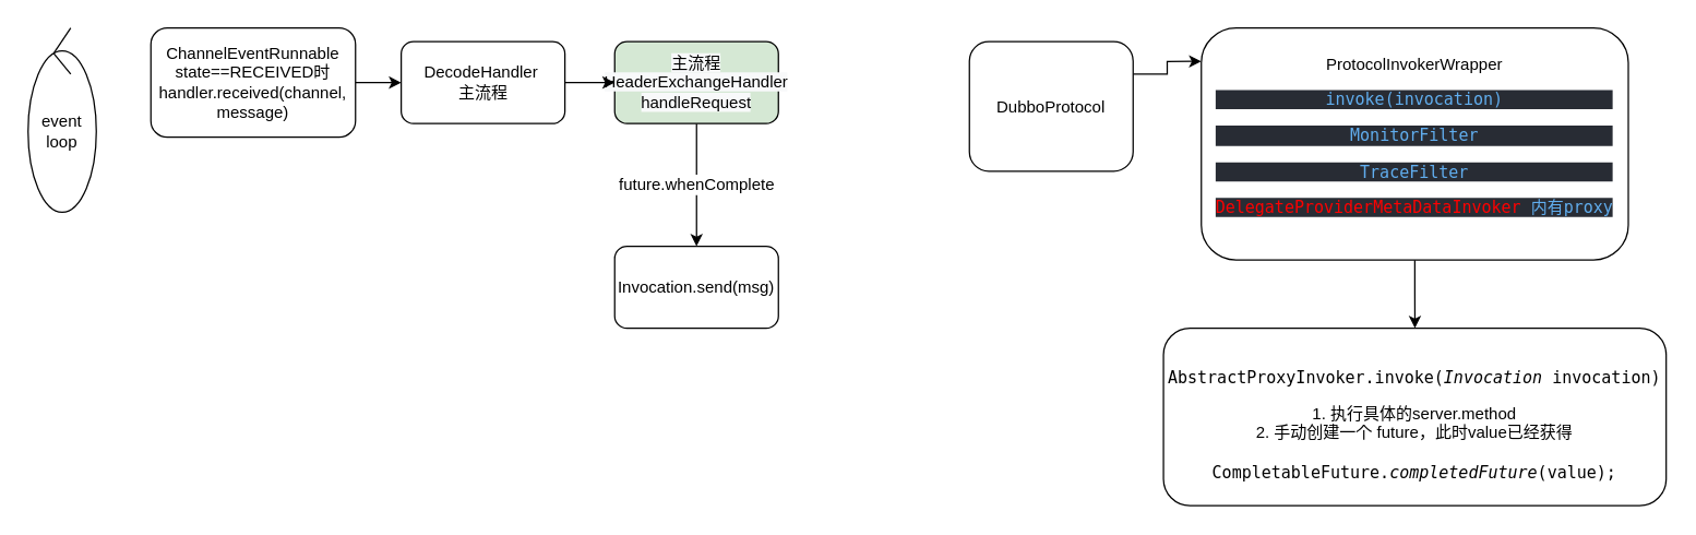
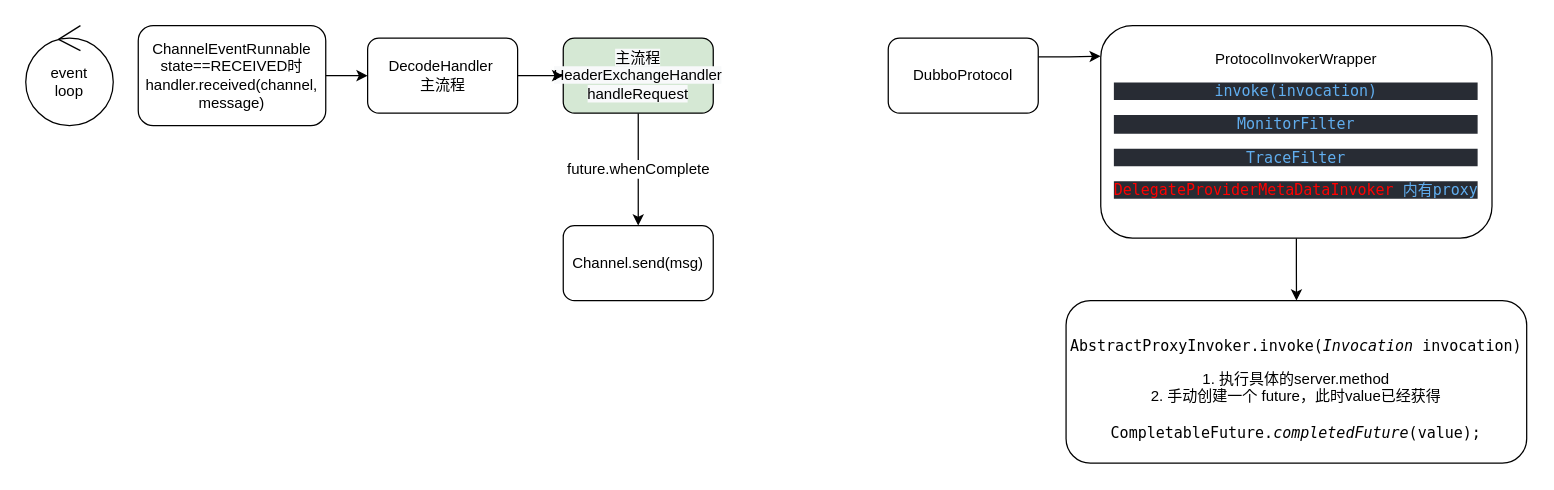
  <mxCell id="0" />
  <mxCell id="1" parent="0" />
- <mxCell id="2" value="event&lt;br&gt;loop" style="ellipse;shape=umlControl;whiteSpace=wrap;html=1;" vertex="1" parent="1"><mxGeometry x="20" y="20" width="50" height="135" as="geometry" /></mxCell>
+ <mxCell id="2" value="event&lt;br&gt;loop" style="ellipse;shape=umlControl;whiteSpace=wrap;html=1;" vertex="1" parent="1"><mxGeometry x="20" y="20" width="70" height="80" as="geometry" /></mxCell>
  <mxCell id="3" style="edgeStyle=orthogonalEdgeStyle;rounded=0;orthogonalLoop=1;jettySize=auto;html=1;exitX=1;exitY=0.5;exitDx=0;exitDy=0;fontSize=12;fontColor=#000000;" edge="1" parent="1" source="4" target="14"><mxGeometry relative="1" as="geometry" /></mxCell>
  <mxCell id="4" value="ChannelEventRunnable&lt;br&gt;state==RECEIVED时&lt;br&gt;handler.received(channel, message)" style="rounded=1;whiteSpace=wrap;html=1;" vertex="1" parent="1"><mxGeometry x="110" y="20" width="150" height="80" as="geometry" /></mxCell>
  <mxCell id="5" value="future.whenComplete" style="edgeStyle=orthogonalEdgeStyle;rounded=0;orthogonalLoop=1;jettySize=auto;html=1;exitX=0.5;exitY=1;exitDx=0;exitDy=0;fontSize=12;" edge="1" parent="1" source="6"><mxGeometry relative="1" as="geometry"><mxPoint x="510" y="180" as="targetPoint" /></mxGeometry></mxCell>
  <mxCell id="6" value="&lt;span style=&quot;color: rgb(0, 0, 0); font-family: Helvetica; font-size: 12px; font-style: normal; font-variant-ligatures: normal; font-variant-caps: normal; font-weight: 400; letter-spacing: normal; orphans: 2; text-align: center; text-indent: 0px; text-transform: none; widows: 2; word-spacing: 0px; -webkit-text-stroke-width: 0px; background-color: rgb(248, 249, 250); text-decoration-thickness: initial; text-decoration-style: initial; text-decoration-color: initial; float: none; display: inline !important;&quot;&gt;主流程&lt;br&gt;HeaderExchangeHandler&lt;br&gt;handleRequest&lt;/span&gt;" style="rounded=1;whiteSpace=wrap;html=1;fillColor=#d5e8d4;" vertex="1" parent="1"><mxGeometry x="450" y="30" width="120" height="60" as="geometry" /></mxCell>
  <mxCell id="7" style="edgeStyle=orthogonalEdgeStyle;rounded=0;orthogonalLoop=1;jettySize=auto;html=1;exitX=1;exitY=0.25;exitDx=0;exitDy=0;entryX=0;entryY=0.144;entryDx=0;entryDy=0;entryPerimeter=0;fontSize=12;" edge="1" parent="1" source="8" target="10"><mxGeometry relative="1" as="geometry" /></mxCell>
- <mxCell id="8" value="DubboProtocol" style="rounded=1;whiteSpace=wrap;html=1;" vertex="1" parent="1"><mxGeometry x="710" y="30" width="120" height="95" as="geometry" /></mxCell>
+ <mxCell id="8" value="DubboProtocol" style="rounded=1;whiteSpace=wrap;html=1;" vertex="1" parent="1"><mxGeometry x="710" y="30" width="120" height="60" as="geometry" /></mxCell>
  <mxCell id="9" value="" style="edgeStyle=orthogonalEdgeStyle;rounded=0;orthogonalLoop=1;jettySize=auto;html=1;fontSize=12;exitX=0.5;exitY=1;exitDx=0;exitDy=0;" edge="1" parent="1" source="10" target="12"><mxGeometry relative="1" as="geometry"><mxPoint x="1060" y="150" as="sourcePoint" /></mxGeometry></mxCell>
  <mxCell id="10" value="ProtocolInvokerWrapper&lt;br&gt;&lt;pre style=&quot;background-color: rgb(40, 44, 52); color: rgb(171, 178, 191); font-family: Menlo, monospace;&quot;&gt;&lt;span style=&quot;color: rgb(97, 174, 239);&quot;&gt;&lt;font style=&quot;font-size: 12px;&quot;&gt;invoke(invocation)&lt;/font&gt;&lt;/span&gt;&lt;/pre&gt;&lt;pre style=&quot;background-color: rgb(40, 44, 52); color: rgb(171, 178, 191); font-family: Menlo, monospace;&quot;&gt;&lt;span style=&quot;color: rgb(97, 174, 239);&quot;&gt;&lt;font style=&quot;font-size: 12px;&quot;&gt;MonitorFilter&lt;/font&gt;&lt;/span&gt;&lt;/pre&gt;&lt;pre style=&quot;background-color: rgb(40, 44, 52); color: rgb(171, 178, 191); font-family: Menlo, monospace;&quot;&gt;&lt;span style=&quot;color: rgb(97, 174, 239);&quot;&gt;&lt;font style=&quot;font-size: 12px;&quot;&gt;TraceFilter&lt;/font&gt;&lt;/span&gt;&lt;/pre&gt;&lt;pre style=&quot;background-color: rgb(40, 44, 52); font-family: Menlo, monospace;&quot;&gt;&lt;font color=&quot;#ff0000&quot;&gt;DelegateProviderMetaDataInvoker&lt;/font&gt;&lt;span style=&quot;color: rgb(97, 174, 239);&quot;&gt;&lt;font style=&quot;font-size: 12px;&quot;&gt; 内有proxy&lt;/font&gt;&lt;/span&gt;&lt;/pre&gt;" style="rounded=1;whiteSpace=wrap;html=1;" vertex="1" parent="1"><mxGeometry x="880" y="20" width="313" height="170" as="geometry" /></mxCell>
- <mxCell id="11" value="Invocation.send(msg)" style="rounded=1;whiteSpace=wrap;html=1;fontColor=#000000;" vertex="1" parent="1"><mxGeometry x="450" y="180" width="120" height="60" as="geometry" /></mxCell>
+ <mxCell id="11" value="Channel.send(msg)" style="rounded=1;whiteSpace=wrap;html=1;fontColor=#000000;" vertex="1" parent="1"><mxGeometry x="450" y="180" width="120" height="60" as="geometry" /></mxCell>
  <mxCell id="12" value="&lt;pre style=&quot;font-family: Menlo, monospace;&quot;&gt;&lt;font style=&quot;font-size: 12px;&quot;&gt;AbstractProxyInvoker.invoke(&lt;span style=&quot;font-style: italic;&quot;&gt;Invocation &lt;/span&gt;invocation)&lt;/font&gt;&lt;/pre&gt;&lt;font style=&quot;font-size: 12px;&quot;&gt;1. 执行具体的server.method&lt;br&gt;2. 手动创建一个 future，此时value已经获得&lt;br&gt;&lt;br&gt;&lt;span style=&quot;font-family: Menlo, monospace;&quot;&gt;CompletableFuture&lt;/span&gt;&lt;span style=&quot;font-family: Menlo, monospace;&quot;&gt;.&lt;/span&gt;&lt;span style=&quot;font-family: Menlo, monospace; font-style: italic;&quot;&gt;completedFuture&lt;/span&gt;&lt;span style=&quot;font-family: Menlo, monospace;&quot;&gt;(&lt;/span&gt;&lt;span style=&quot;font-family: Menlo, monospace;&quot;&gt;value&lt;/span&gt;&lt;span style=&quot;font-family: Menlo, monospace;&quot;&gt;);&lt;/span&gt;&lt;/font&gt;" style="rounded=1;whiteSpace=wrap;html=1;" vertex="1" parent="1"><mxGeometry x="852.25" y="240" width="368.5" height="130" as="geometry" /></mxCell>
  <mxCell id="13" style="edgeStyle=orthogonalEdgeStyle;rounded=0;orthogonalLoop=1;jettySize=auto;html=1;exitX=1;exitY=0.5;exitDx=0;exitDy=0;entryX=0;entryY=0.5;entryDx=0;entryDy=0;fontSize=12;fontColor=#000000;" edge="1" parent="1" source="14" target="6"><mxGeometry relative="1" as="geometry" /></mxCell>
  <mxCell id="14" value="DecodeHandler&amp;nbsp;&lt;br&gt;主流程" style="rounded=1;whiteSpace=wrap;html=1;" vertex="1" parent="1"><mxGeometry x="293.5" y="30" width="120" height="60" as="geometry" /></mxCell>
